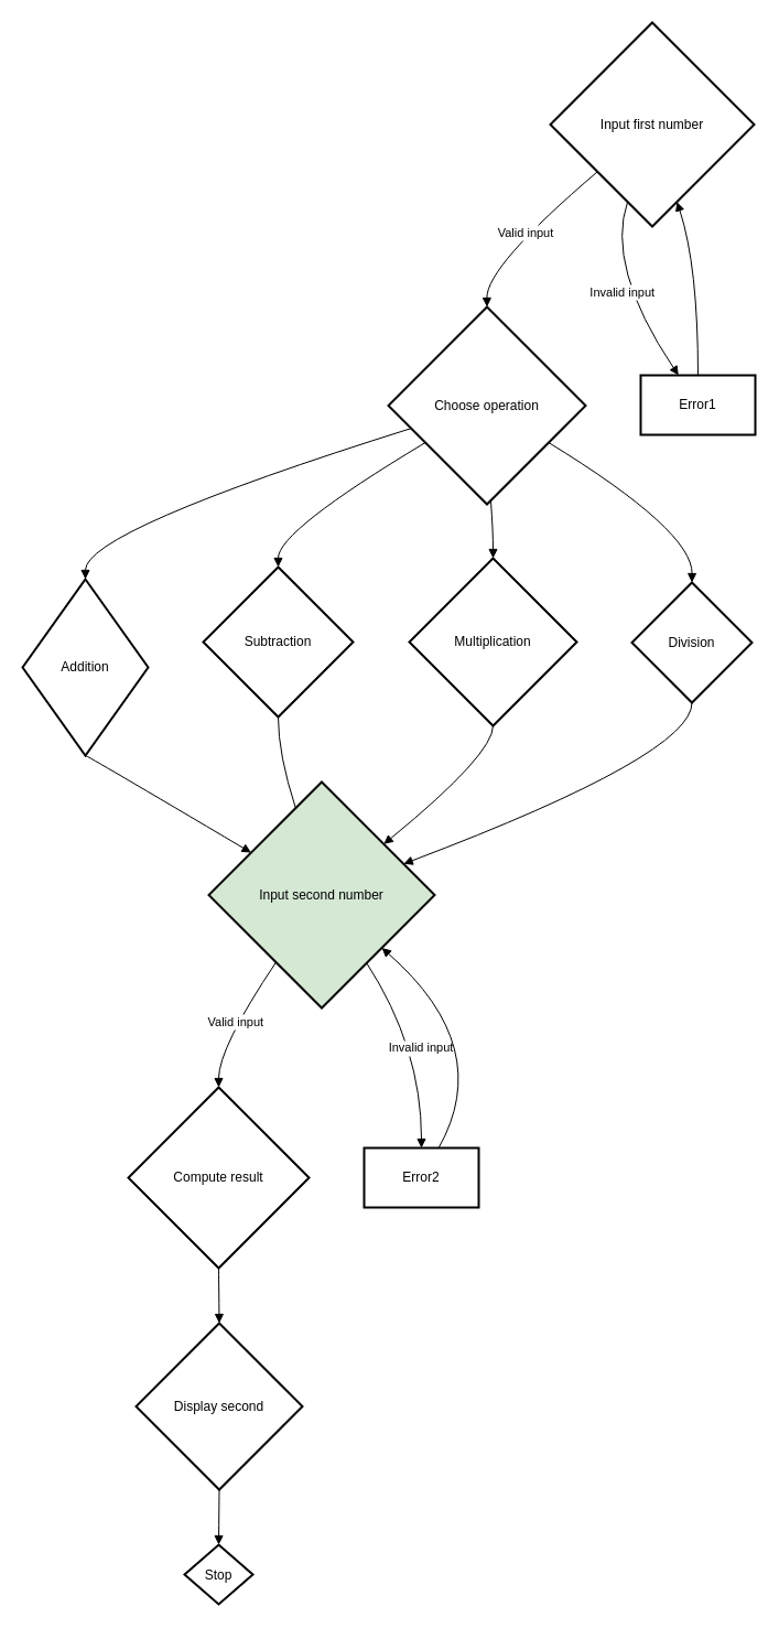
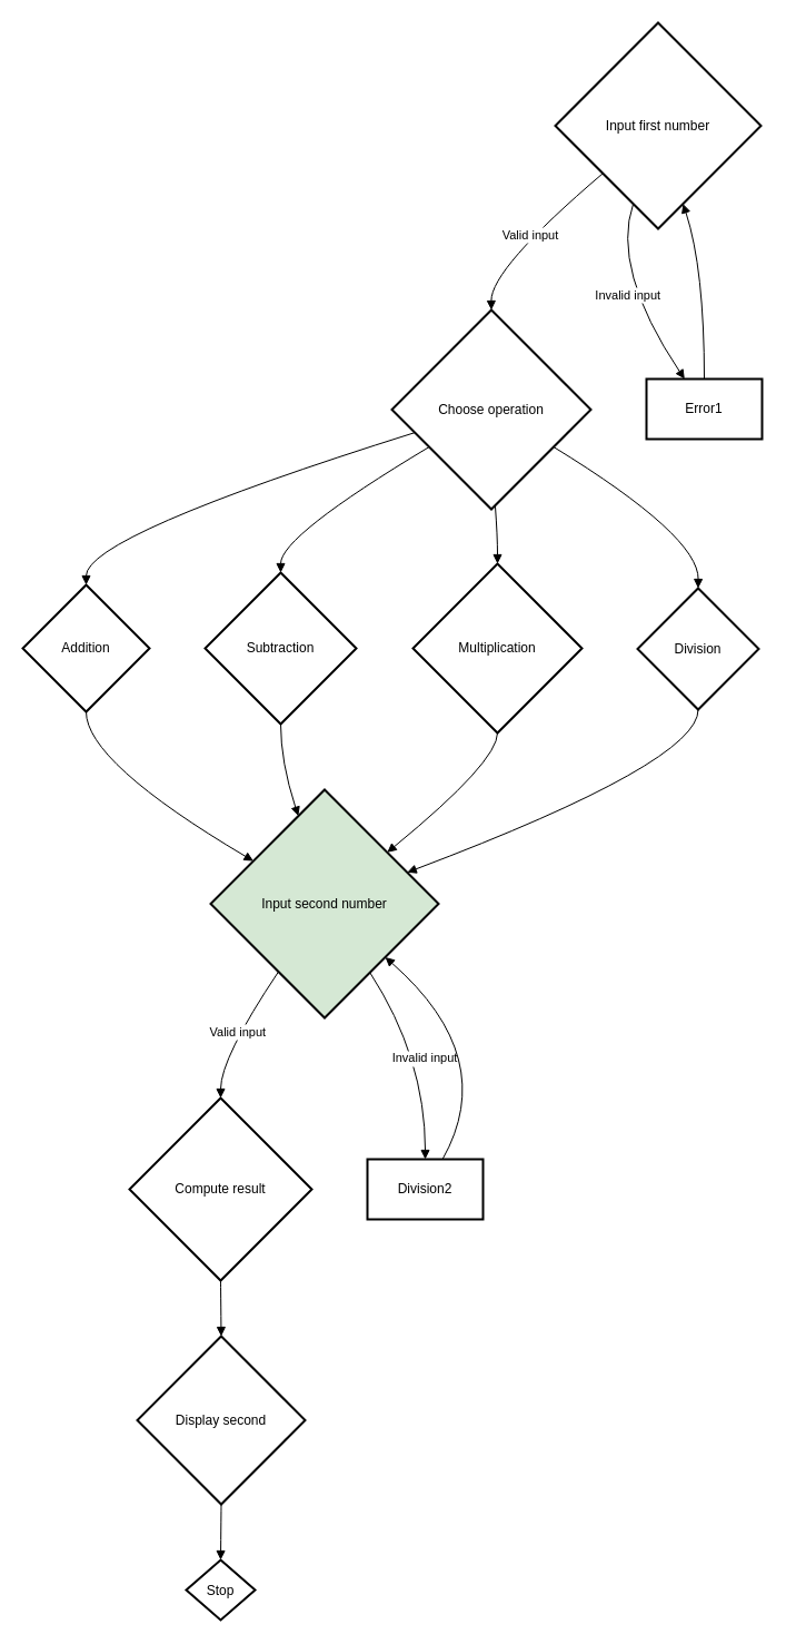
  <mxCell id="0" />
  <mxCell id="1" parent="0" />
  <mxCell id="2" value="Input first number" style="rhombus;strokeWidth=2;whiteSpace=wrap;" vertex="1" parent="1"><mxGeometry x="499" y="20" width="185" height="185" as="geometry" /></mxCell>
  <mxCell id="3" value="Choose operation" style="rhombus;strokeWidth=2;whiteSpace=wrap;" vertex="1" parent="1"><mxGeometry x="352" y="278" width="179" height="179" as="geometry" /></mxCell>
  <mxCell id="4" value="Error1" style="whiteSpace=wrap;strokeWidth=2;" vertex="1" parent="1"><mxGeometry x="581" y="340" width="104" height="54" as="geometry" /></mxCell>
- <mxCell id="5" value="Addition" style="rhombus;strokeWidth=2;whiteSpace=wrap;" vertex="1" parent="1"><mxGeometry x="20" y="525" width="114" height="160" as="geometry" /></mxCell>
+ <mxCell id="5" value="Addition" style="rhombus;strokeWidth=2;whiteSpace=wrap;" vertex="1" parent="1"><mxGeometry x="20" y="525" width="114" height="114" as="geometry" /></mxCell>
  <mxCell id="6" value="Subtraction" style="rhombus;strokeWidth=2;whiteSpace=wrap;" vertex="1" parent="1"><mxGeometry x="184" y="514" width="136" height="136" as="geometry" /></mxCell>
  <mxCell id="7" value="Multiplication" style="rhombus;strokeWidth=2;whiteSpace=wrap;" vertex="1" parent="1"><mxGeometry x="371" y="506" width="152" height="152" as="geometry" /></mxCell>
  <mxCell id="8" value="Division" style="rhombus;strokeWidth=2;whiteSpace=wrap;" vertex="1" parent="1"><mxGeometry x="573" y="528" width="109" height="109" as="geometry" /></mxCell>
  <mxCell id="9" value="Input second number" style="rhombus;strokeWidth=2;whiteSpace=wrap;fillColor=#d5e8d4;" vertex="1" parent="1"><mxGeometry x="189" y="709" width="205" height="205" as="geometry" /></mxCell>
  <mxCell id="10" value="Compute result" style="rhombus;strokeWidth=2;whiteSpace=wrap;" vertex="1" parent="1"><mxGeometry x="116" y="986" width="164" height="164" as="geometry" /></mxCell>
- <mxCell id="11" value="Error2" style="whiteSpace=wrap;strokeWidth=2;" vertex="1" parent="1"><mxGeometry x="330" y="1041" width="104" height="54" as="geometry" /></mxCell>
+ <mxCell id="11" value="Division2" style="whiteSpace=wrap;strokeWidth=2;" vertex="1" parent="1"><mxGeometry x="330" y="1041" width="104" height="54" as="geometry" /></mxCell>
  <mxCell id="12" value="Display second" style="rhombus;strokeWidth=2;whiteSpace=wrap;" vertex="1" parent="1"><mxGeometry x="123" y="1200" width="151" height="151" as="geometry" /></mxCell>
  <mxCell id="13" value="Stop" style="rhombus;arcSize=20;strokeWidth=2;" vertex="1" parent="1"><mxGeometry x="167" y="1401" width="62" height="54" as="geometry" /></mxCell>
  <mxCell id="14" value="Valid input" style="curved=1;startArrow=none;endArrow=block;exitX=0;exitY=0.93;entryX=0.5;entryY=0;" edge="1" parent="1" source="2" target="3"><mxGeometry relative="1" as="geometry"><Array as="points"><mxPoint x="441" y="241" /></Array></mxGeometry></mxCell>
  <mxCell id="15" value="Invalid input" style="curved=1;startArrow=none;endArrow=block;exitX=0.34;exitY=1;entryX=0.33;entryY=0;" edge="1" parent="1" source="2" target="4"><mxGeometry relative="1" as="geometry"><Array as="points"><mxPoint x="549" y="241" /></Array></mxGeometry></mxCell>
  <mxCell id="16" value="" style="curved=1;startArrow=none;endArrow=block;exitX=0;exitY=0.65;entryX=0.5;entryY=0;" edge="1" parent="1" source="3" target="5"><mxGeometry relative="1" as="geometry"><Array as="points"><mxPoint x="77" y="481" /></Array></mxGeometry></mxCell>
  <mxCell id="17" value="" style="curved=1;startArrow=none;endArrow=block;exitX=0;exitY=0.8;entryX=0.5;entryY=0;" edge="1" parent="1" source="3" target="6"><mxGeometry relative="1" as="geometry"><Array as="points"><mxPoint x="252" y="481" /></Array></mxGeometry></mxCell>
  <mxCell id="18" value="" style="curved=1;startArrow=none;endArrow=block;exitX=0.52;exitY=1;entryX=0.5;entryY=0;" edge="1" parent="1" source="3" target="7"><mxGeometry relative="1" as="geometry"><Array as="points"><mxPoint x="447" y="481" /></Array></mxGeometry></mxCell>
  <mxCell id="19" value="" style="curved=1;startArrow=none;endArrow=block;exitX=1;exitY=0.8;entryX=0.5;entryY=0;" edge="1" parent="1" source="3" target="8"><mxGeometry relative="1" as="geometry"><Array as="points"><mxPoint x="628" y="481" /></Array></mxGeometry></mxCell>
  <mxCell id="20" value="" style="curved=1;startArrow=none;endArrow=block;exitX=0.5;exitY=1;entryX=0;entryY=0.2;" edge="1" parent="1" source="5" target="9"><mxGeometry relative="1" as="geometry"><Array as="points"><mxPoint x="77" y="684" /></Array></mxGeometry></mxCell>
- <mxCell id="21" value="" style="curved=1;startArrow=none;endArrow=none;exitX=0.5;exitY=1;entryX=0.35;entryY=0;" edge="1" parent="1" source="6" target="9"><mxGeometry relative="1" as="geometry"><Array as="points"><mxPoint x="252" y="684" /></Array></mxGeometry></mxCell>
+ <mxCell id="21" value="" style="curved=1;startArrow=none;endArrow=block;exitX=0.5;exitY=1;entryX=0.35;entryY=0;" edge="1" parent="1" source="6" target="9"><mxGeometry relative="1" as="geometry"><Array as="points"><mxPoint x="252" y="684" /></Array></mxGeometry></mxCell>
  <mxCell id="22" value="" style="curved=1;startArrow=none;endArrow=block;exitX=0.5;exitY=1;entryX=1;entryY=0.09;" edge="1" parent="1" source="7" target="9"><mxGeometry relative="1" as="geometry"><Array as="points"><mxPoint x="447" y="684" /></Array></mxGeometry></mxCell>
  <mxCell id="23" value="" style="curved=1;startArrow=none;endArrow=block;exitX=0.5;exitY=1;entryX=1;entryY=0.31;" edge="1" parent="1" source="8" target="9"><mxGeometry relative="1" as="geometry"><Array as="points"><mxPoint x="628" y="684" /></Array></mxGeometry></mxCell>
  <mxCell id="24" value="Valid input" style="curved=1;startArrow=none;endArrow=block;exitX=0.16;exitY=1;entryX=0.5;entryY=0;" edge="1" parent="1" source="9" target="10"><mxGeometry relative="1" as="geometry"><Array as="points"><mxPoint x="198" y="950" /></Array></mxGeometry></mxCell>
  <mxCell id="25" value="Invalid input" style="curved=1;startArrow=none;endArrow=block;exitX=0.83;exitY=1;entryX=0.5;entryY=0;" edge="1" parent="1" source="9" target="11"><mxGeometry relative="1" as="geometry"><Array as="points"><mxPoint x="382" y="950" /></Array></mxGeometry></mxCell>
  <mxCell id="26" value="" style="curved=1;startArrow=none;endArrow=block;exitX=0.5;exitY=1;entryX=0.5;entryY=0;" edge="1" parent="1" source="10" target="12"><mxGeometry relative="1" as="geometry"><Array as="points" /></mxGeometry></mxCell>
  <mxCell id="27" value="" style="curved=1;startArrow=none;endArrow=block;exitX=0.5;exitY=0;entryX=0.66;entryY=1;" edge="1" parent="1" source="4" target="2"><mxGeometry relative="1" as="geometry"><Array as="points"><mxPoint x="633" y="241" /></Array></mxGeometry></mxCell>
  <mxCell id="28" value="" style="curved=1;startArrow=none;endArrow=block;exitX=0.65;exitY=0;entryX=1;entryY=0.94;" edge="1" parent="1" source="11" target="9"><mxGeometry relative="1" as="geometry"><Array as="points"><mxPoint x="449" y="950" /></Array></mxGeometry></mxCell>
  <mxCell id="29" value="" style="curved=1;startArrow=none;endArrow=block;exitX=0.5;exitY=1;entryX=0.5;entryY=0;" edge="1" parent="1" source="12" target="13"><mxGeometry relative="1" as="geometry"><Array as="points" /></mxGeometry></mxCell>
